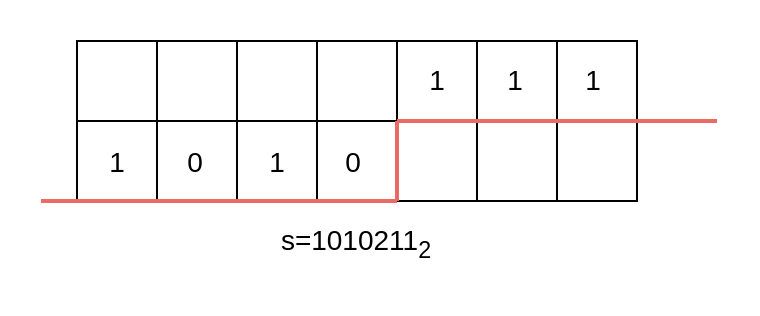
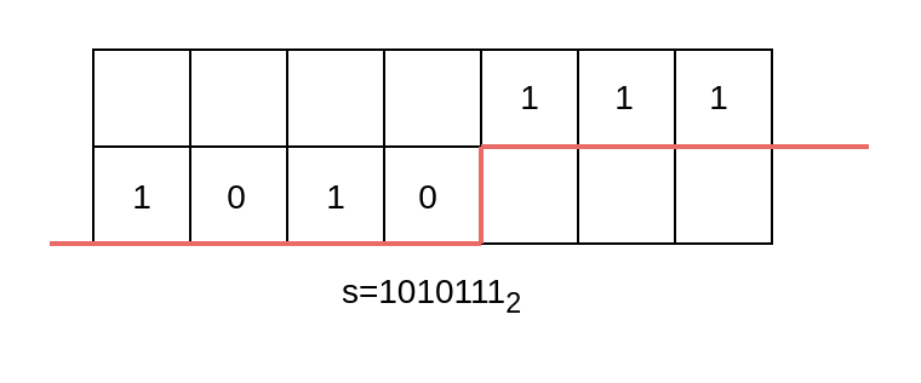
  <mxCell id="0" />
  <mxCell id="1" parent="0" />
  <mxCell id="2" value="" style="rounded=0;whiteSpace=wrap;html=1;fillColor=none;fontSize=14;" vertex="1" parent="1"><mxGeometry x="38" y="20" width="280" height="80" as="geometry" /></mxCell>
  <mxCell id="3" value="" style="rounded=0;whiteSpace=wrap;html=1;fillColor=none;fontSize=14;" vertex="1" parent="1"><mxGeometry x="38" y="20" width="280" height="40" as="geometry" /></mxCell>
  <mxCell id="4" value="" style="rounded=0;whiteSpace=wrap;html=1;fillColor=none;fontSize=14;" vertex="1" parent="1"><mxGeometry x="78" y="20" width="200" height="80" as="geometry" /></mxCell>
  <mxCell id="5" value="" style="rounded=0;whiteSpace=wrap;html=1;fillColor=none;fontSize=14;" vertex="1" parent="1"><mxGeometry x="118" y="20" width="120" height="80" as="geometry" /></mxCell>
  <mxCell id="6" value="" style="rounded=0;whiteSpace=wrap;html=1;fillColor=none;fontSize=14;" vertex="1" parent="1"><mxGeometry x="158" y="20" width="40" height="80" as="geometry" /></mxCell>
  <mxCell id="7" value="" style="endArrow=none;html=1;rounded=0;strokeColor=#EA6B66;strokeWidth=2;fontSize=14;" edge="1" parent="1"><mxGeometry width="50" height="50" relative="1" as="geometry"><mxPoint x="20" y="100" as="sourcePoint" /><mxPoint x="198" y="100" as="targetPoint" /></mxGeometry></mxCell>
  <mxCell id="8" value="" style="endArrow=none;html=1;rounded=0;strokeColor=#EA6B66;entryX=1;entryY=0.5;entryDx=0;entryDy=0;exitX=1;exitY=1;exitDx=0;exitDy=0;strokeWidth=2;fontSize=14;" edge="1" parent="1" source="6" target="6"><mxGeometry width="50" height="50" relative="1" as="geometry"><mxPoint x="197" y="99" as="sourcePoint" /><mxPoint x="198" y="70" as="targetPoint" /></mxGeometry></mxCell>
  <mxCell id="9" value="" style="endArrow=none;html=1;rounded=0;strokeColor=#EA6B66;strokeWidth=2;fontSize=14;" edge="1" parent="1"><mxGeometry width="50" height="50" relative="1" as="geometry"><mxPoint x="198" y="60" as="sourcePoint" /><mxPoint x="358" y="60" as="targetPoint" /></mxGeometry></mxCell>
  <mxCell id="10" value="1" style="text;html=1;strokeColor=none;fillColor=none;align=center;verticalAlign=middle;whiteSpace=wrap;rounded=0;fontSize=14;" vertex="1" parent="1"><mxGeometry x="47" y="66" width="23" height="30" as="geometry" /></mxCell>
  <mxCell id="11" value="0" style="text;html=1;strokeColor=none;fillColor=none;align=center;verticalAlign=middle;whiteSpace=wrap;rounded=0;fontSize=14;" vertex="1" parent="1"><mxGeometry x="86" y="66" width="23" height="30" as="geometry" /></mxCell>
  <mxCell id="12" value="1" style="text;html=1;strokeColor=none;fillColor=none;align=center;verticalAlign=middle;whiteSpace=wrap;rounded=0;fontSize=14;" vertex="1" parent="1"><mxGeometry x="127" y="66" width="23" height="30" as="geometry" /></mxCell>
  <mxCell id="13" value="1" style="text;html=1;strokeColor=none;fillColor=none;align=center;verticalAlign=middle;whiteSpace=wrap;rounded=0;fontSize=14;" vertex="1" parent="1"><mxGeometry x="207" y="25" width="23" height="30" as="geometry" /></mxCell>
  <mxCell id="14" value="1" style="text;html=1;strokeColor=none;fillColor=none;align=center;verticalAlign=middle;whiteSpace=wrap;rounded=0;fontSize=14;" vertex="1" parent="1"><mxGeometry x="246" y="25" width="23" height="30" as="geometry" /></mxCell>
  <mxCell id="15" value="1" style="text;html=1;strokeColor=none;fillColor=none;align=center;verticalAlign=middle;whiteSpace=wrap;rounded=0;fontSize=14;" vertex="1" parent="1"><mxGeometry x="285" y="25" width="23" height="30" as="geometry" /></mxCell>
  <mxCell id="16" value="0" style="text;html=1;strokeColor=none;fillColor=none;align=center;verticalAlign=middle;whiteSpace=wrap;rounded=0;fontSize=14;" vertex="1" parent="1"><mxGeometry x="165" y="66" width="23" height="30" as="geometry" /></mxCell>
- <mxCell id="17" value="s=1010211&lt;sub&gt;2&lt;/sub&gt;" style="text;html=1;strokeColor=none;fillColor=none;align=center;verticalAlign=middle;whiteSpace=wrap;rounded=0;fontSize=14;" vertex="1" parent="1"><mxGeometry x="115" y="106" width="126" height="30" as="geometry" /></mxCell>
+ <mxCell id="17" value="s=1010111&lt;sub&gt;2&lt;/sub&gt;" style="text;html=1;strokeColor=none;fillColor=none;align=center;verticalAlign=middle;whiteSpace=wrap;rounded=0;fontSize=14;" vertex="1" parent="1"><mxGeometry x="115" y="106" width="126" height="30" as="geometry" /></mxCell>
